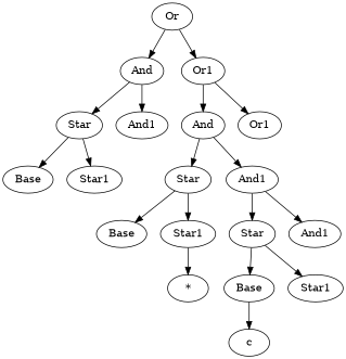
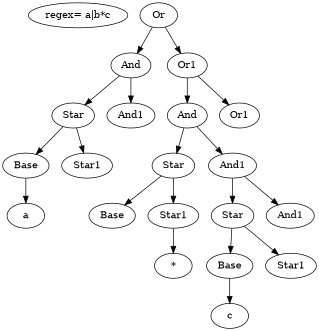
  digraph {
+   n1 [label="regex= a|b*c"]
    n2 [label=Or]
    n3 [label=And]
    n4 [label=Or1]
    n5 [label=Star]
    n6 [label=And1]
    n7 [label=And]
    n8 [label=Or1]
    n9 [label=Base]
    n10 [label=Star1]
+   n11 [label=a]
    n12 [label=Star]
    n13 [label=And1]
    n14 [label=Base]
    n15 [label=Star1]
    n16 [label=Star]
    n17 [label=And1]
    n18 [label="*"]
    n19 [label=Base]
    n20 [label=Star1]
    n21 [label=c]
    n2 -> n3
    n2 -> n4
    n3 -> n5
    n3 -> n6
    n4 -> n7
    n4 -> n8
    n5 -> n9
    n5 -> n10
    n7 -> n12
    n7 -> n13
+   n9 -> n11
    n12 -> n14
    n12 -> n15
    n13 -> n16
    n13 -> n17
    n15 -> n18
    n16 -> n19
    n16 -> n20
    n19 -> n21
  }
